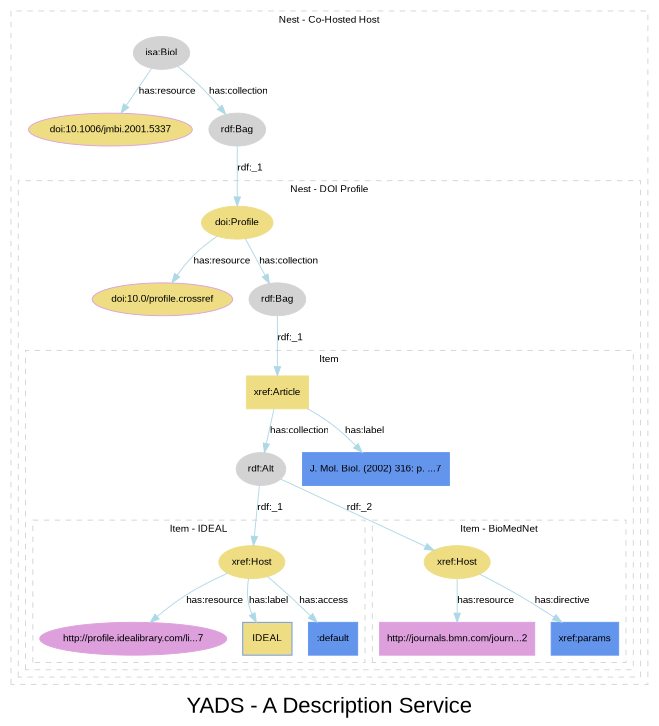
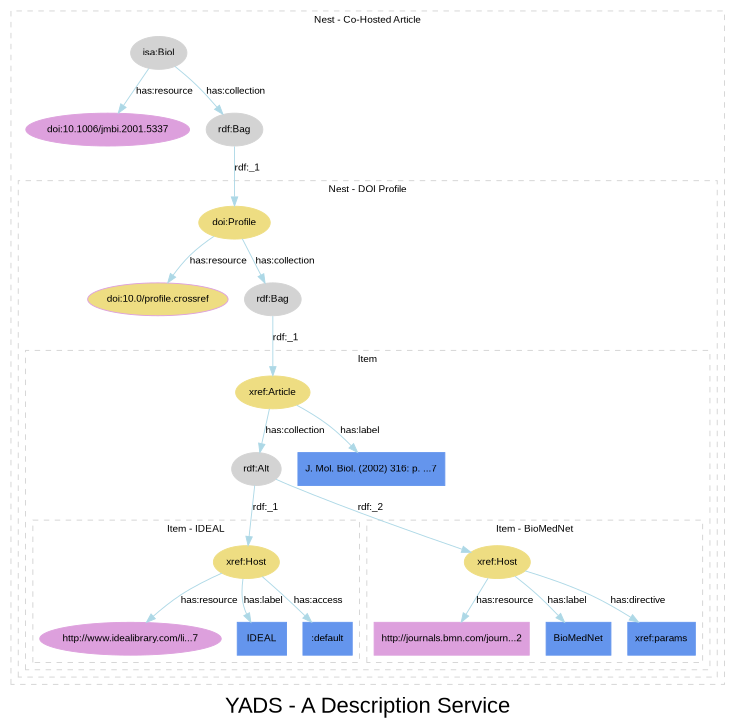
  digraph {
    fontname=arial
    fontsize=24
    label="YADS - A Description Service"
    rankdir=TB
    node [color=cornflowerblue fontcolor=black fontname=arial fontsize=11 style=filled]
    edge [color=lightblue fontcolor=black fontname=arial fontsize=11 style=filled]
    n1 [color=lightgoldenrod label="xref:Host"]
-   "http://www.idealibrary.com/li...7" [color=plum label="http://profile.idealibrary.com/li...7"]
-   n3 [label=IDEAL shape=box fillcolor=lightgoldenrod]
+   "http://www.idealibrary.com/li...7" [color=plum]
+   n3 [label=IDEAL shape=box]
    n4 [label=":default" shape=box]
    n5 [color=lightgoldenrod label="xref:Host"]
    "http://journals.bmn.com/journ...2" [color=plum shape=box]
+   n7 [label=BioMedNet shape=box]
    n8 [label="xref:params" shape=box]
-   n9 [color=lightgoldenrod label="xref:Article" shape=box]
+   n9 [color=lightgoldenrod label="xref:Article"]
    n10 [color=lightgrey label="rdf:Alt"]
    n11 [label="J. Mol. Biol. (2002) 316: p. ...7" shape=box]
    n12 [color=lightgoldenrod label="doi:Profile"]
    "doi:10.0/profile.crossref" [color=plum fillcolor=lightgoldenrod]
    n14 [color=lightgrey label="rdf:Bag"]
    n15 [color=lightgrey label="isa:Biol"]
-   "doi:10.1006/jmbi.2001.5337" [color=plum fillcolor=lightgoldenrod]
+   "doi:10.1006/jmbi.2001.5337" [color=plum]
    n17 [color=lightgrey label="rdf:Bag"]
    subgraph cluster_1 {
      color=lightgrey
      fontcolor=black
      fontsize=11
-     label="Nest - Co-Hosted Host"
+     label="Nest - Co-Hosted Article"
      style=dashed
      n15
      "doi:10.1006/jmbi.2001.5337"
      n17
      subgraph cluster_2 {
        color=lightgrey
        fontcolor=black
        fontsize=11
        label="Nest - DOI Profile"
        style=dashed
        n12
        "doi:10.0/profile.crossref"
        n14
        subgraph cluster_3 {
          color=lightgrey
          fontcolor=black
          fontsize=11
          label=Item
          style=dashed
          n9
          n10
          n11
          subgraph cluster_4 {
            color=lightgrey
            fontcolor=black
            fontsize=11
            label="Item - IDEAL"
            style=dashed
            n1
            "http://www.idealibrary.com/li...7"
            n3
            n4
          }
          subgraph cluster_5 {
            color=lightgrey
            fontcolor=black
            fontsize=11
            label="Item - BioMedNet"
            style=dashed
            n5
            "http://journals.bmn.com/journ...2"
+           n7
            n8
          }
        }
      }
    }
    n1 -> "http://www.idealibrary.com/li...7" [label="has:resource"]
    n1 -> n3 [label="has:label"]
    n1 -> n4 [label="has:access"]
    n5 -> "http://journals.bmn.com/journ...2" [label="has:resource"]
+   n5 -> n7 [label="has:label"]
    n5 -> n8 [label="has:directive"]
    n9 -> n10 [label="has:collection"]
    n9 -> n11 [label="has:label"]
    n10 -> n1 [label="rdf:_1"]
    n10 -> n5 [label="rdf:_2"]
    n12 -> "doi:10.0/profile.crossref" [label="has:resource"]
    n12 -> n14 [label="has:collection"]
    n14 -> n9 [label="rdf:_1"]
    n15 -> "doi:10.1006/jmbi.2001.5337" [label="has:resource"]
    n15 -> n17 [label="has:collection"]
    n17 -> n12 [label="rdf:_1"]
  }
